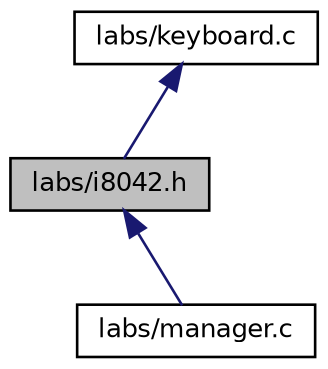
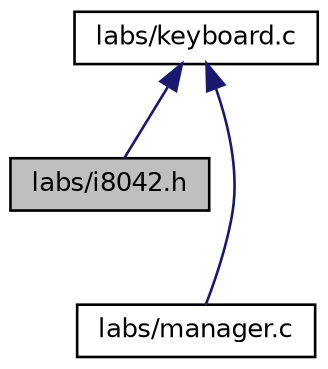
  digraph {
    node [color=black fillcolor=white fontname=Helvetica fontsize=10 shape=record style=filled]
    edge [color=midnightblue dir=back fontname=Helvetica fontsize=10 labelfontname=Helvetica labelfontsize=10 style=solid]
    n1 [fillcolor=grey75 fontcolor=black height=0.2 label="labs/i8042.h" width=0.4]
    n2 [height=0.2 label="labs/manager.c" width=0.4]
    n3 [height=0.2 label="labs/keyboard.c" width=0.4]
-   n1 -> n2
+   n3 -> n2
    n3 -> n1
  }
